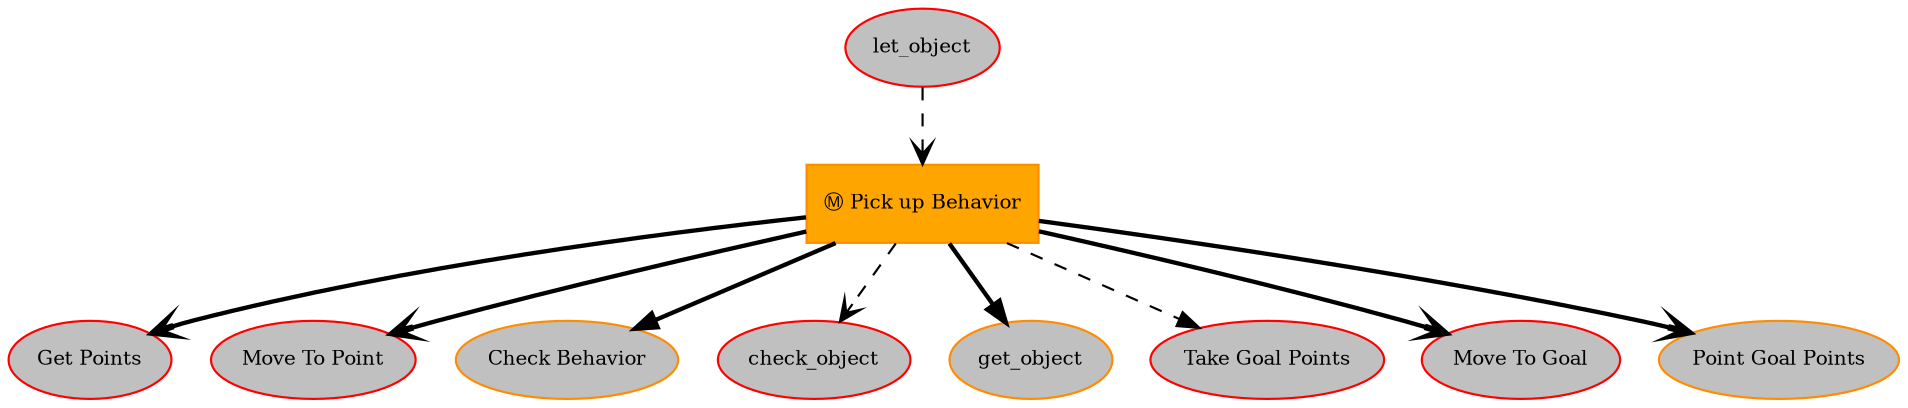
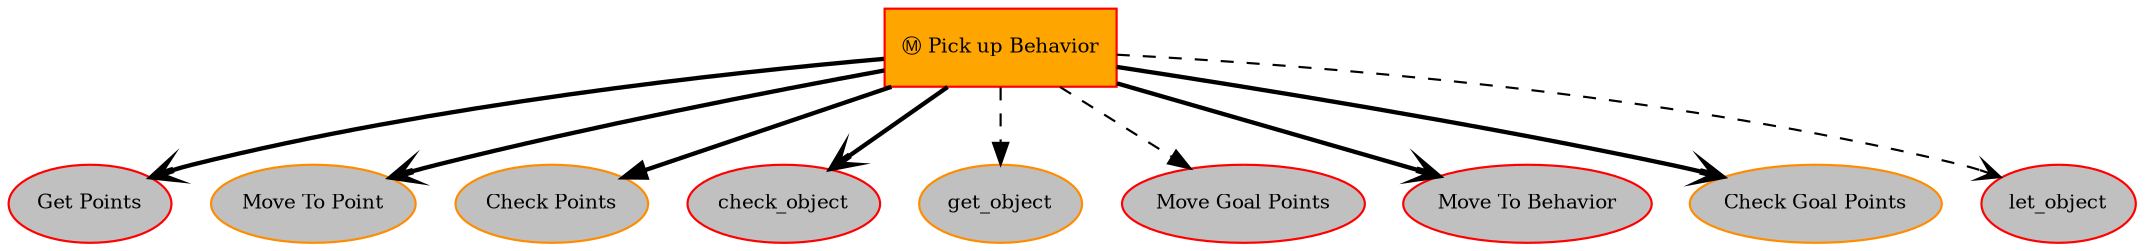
  digraph {
    fontname="times-roman"
    ordering=out
    node [color=red fillcolor=gray fontcolor=black fontname="times-roman" fontsize=9 shape=ellipse style=filled]
    edge [arrowhead=vee fontname="times-roman" style=bold]
-   n1 [color=darkorange fillcolor=orange label="Ⓜ Pick up Behavior" shape=box]
+   n1 [fillcolor=orange label="Ⓜ Pick up Behavior" shape=box]
    n2 [label="Get Points"]
-   n3 [label="Move To Point"]
-   n4 [color=darkorange label="Check Behavior"]
+   n3 [color=darkorange label="Move To Point"]
+   n4 [color=darkorange label="Check Points"]
    n5 [label=check_object]
    n6 [color=darkorange label=get_object]
-   n7 [label="Take Goal Points"]
-   n8 [label="Move To Goal"]
-   n9 [color=darkorange label="Point Goal Points"]
+   n7 [label="Move Goal Points"]
+   n8 [label="Move To Behavior"]
+   n9 [color=darkorange label="Check Goal Points"]
    n10 [label=let_object]
    n1 -> n2
    n1 -> n3
    n1 -> n4 [arrowhead=normal]
-   n1 -> n5 [style=dashed]
-   n1 -> n6 [arrowhead=normal]
+   n1 -> n5
+   n1 -> n6 [arrowhead=normal style=dashed]
    n1 -> n7 [arrowhead=normal style=dashed]
    n1 -> n8
    n1 -> n9
-   n10 -> n1 [style=dashed]
+   n1 -> n10 [style=dashed]
  }
